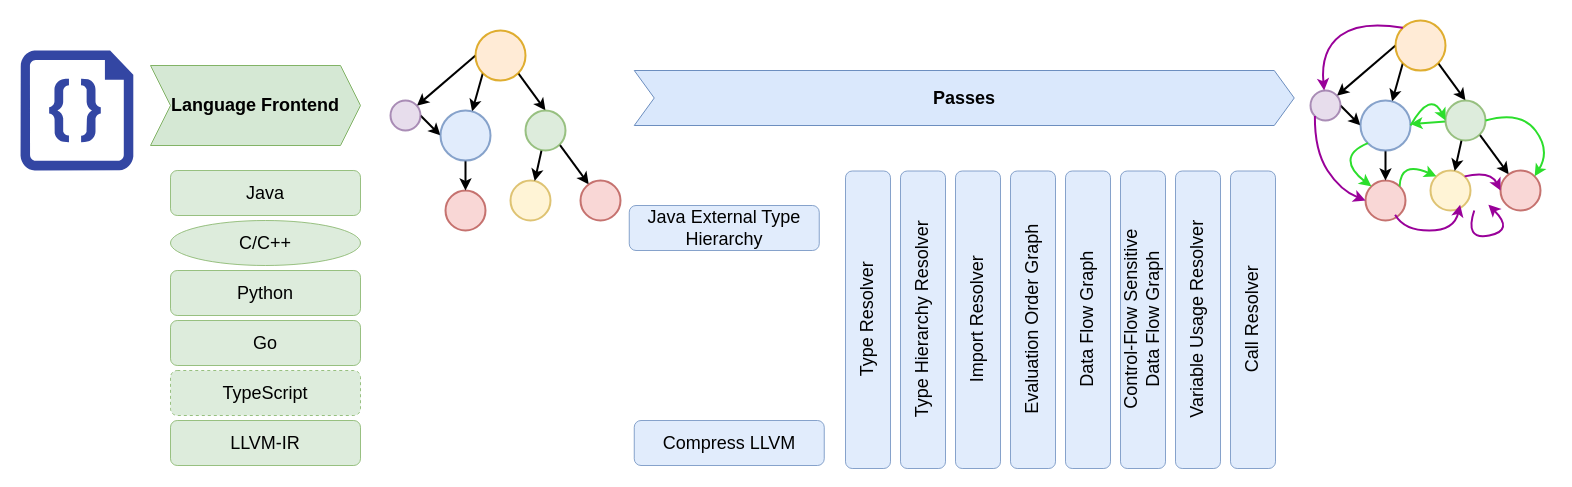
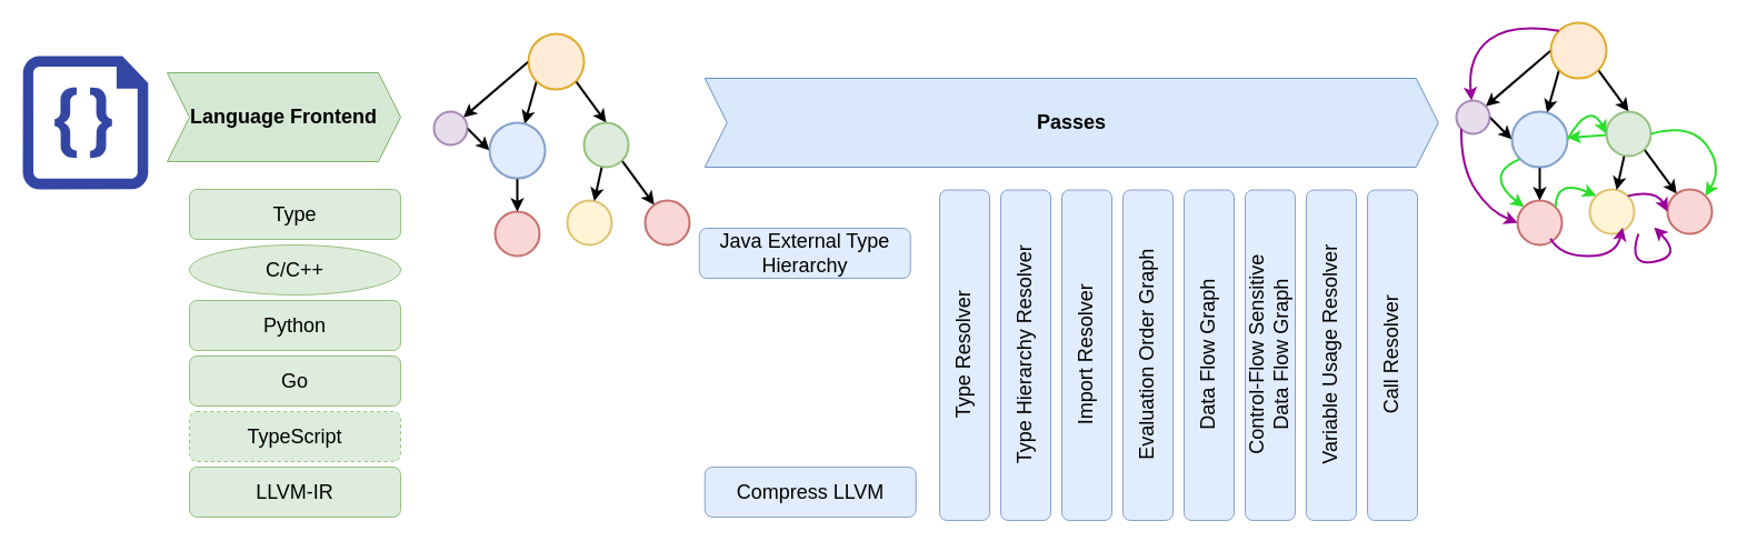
  <mxCell id="0" />
  <mxCell id="1" parent="0" />
  <mxCell id="2" value="&lt;font style=&quot;font-size: 18px;&quot;&gt;&lt;b&gt;Language Frontend&lt;/b&gt;&lt;/font&gt;" style="shape=step;perimeter=stepPerimeter;whiteSpace=wrap;html=1;fixedSize=1;fillColor=#d5e8d4;strokeColor=#82b366;" parent="1" vertex="1"><mxGeometry x="150" y="65" width="210" height="80" as="geometry" /></mxCell>
- <mxCell id="3" value="&lt;font style=&quot;font-size: 18px;&quot;&gt;&lt;b&gt;Passes&lt;/b&gt;&lt;/font&gt;" style="shape=step;perimeter=stepPerimeter;whiteSpace=wrap;html=1;fixedSize=1;fillColor=#dae8fc;strokeColor=#6c8ebf;" parent="1" vertex="1"><mxGeometry x="633.75" y="70" width="660" height="55" as="geometry" /></mxCell>
- <mxCell id="4" value="Java" style="rounded=1;whiteSpace=wrap;html=1;fontSize=18;fillColor=#d5e8d4;strokeColor=#82b366;opacity=80;" parent="1" vertex="1"><mxGeometry x="170" y="170" width="190" height="45" as="geometry" /></mxCell>
+ <mxCell id="3" value="&lt;font style=&quot;font-size: 18px;&quot;&gt;&lt;b&gt;Passes&lt;/b&gt;&lt;/font&gt;" style="shape=step;perimeter=stepPerimeter;whiteSpace=wrap;html=1;fixedSize=1;fillColor=#dae8fc;strokeColor=#6c8ebf;" parent="1" vertex="1"><mxGeometry x="633.75" y="70" width="660" height="80" as="geometry" /></mxCell>
+ <mxCell id="4" value="Type" style="rounded=1;whiteSpace=wrap;html=1;fontSize=18;fillColor=#d5e8d4;strokeColor=#82b366;opacity=80;" parent="1" vertex="1"><mxGeometry x="170" y="170" width="190" height="45" as="geometry" /></mxCell>
  <mxCell id="5" value="&lt;div&gt;C/C++&lt;/div&gt;" style="ellipse;whiteSpace=wrap;html=1;fontSize=18;fillColor=#d5e8d4;strokeColor=#82b366;opacity=80;" parent="1" vertex="1"><mxGeometry x="170" y="220" width="190" height="45" as="geometry" /></mxCell>
  <mxCell id="6" value="Python" style="rounded=1;whiteSpace=wrap;html=1;fontSize=18;fillColor=#d5e8d4;strokeColor=#82b366;opacity=80;" parent="1" vertex="1"><mxGeometry x="170" y="270" width="190" height="45" as="geometry" /></mxCell>
  <mxCell id="7" value="Go" style="rounded=1;whiteSpace=wrap;html=1;fontSize=18;fillColor=#d5e8d4;strokeColor=#82b366;opacity=80;" parent="1" vertex="1"><mxGeometry x="170" y="320" width="190" height="45" as="geometry" /></mxCell>
  <mxCell id="8" value="TypeScript" style="rounded=1;whiteSpace=wrap;html=1;fontSize=18;fillColor=#d5e8d4;strokeColor=#82b366;opacity=80;dashed=1;" parent="1" vertex="1"><mxGeometry x="170" y="370" width="190" height="45" as="geometry" /></mxCell>
  <mxCell id="9" value="LLVM-IR" style="rounded=1;whiteSpace=wrap;html=1;fontSize=18;fillColor=#d5e8d4;strokeColor=#82b366;opacity=80;" parent="1" vertex="1"><mxGeometry x="170" y="420" width="190" height="45" as="geometry" /></mxCell>
  <mxCell id="10" value="Java External Type Hierarchy" style="rounded=1;whiteSpace=wrap;html=1;fontSize=18;fillColor=#dae8fc;strokeColor=#6c8ebf;opacity=80;" parent="1" vertex="1"><mxGeometry x="628.75" y="205" width="190" height="45" as="geometry" /></mxCell>
  <mxCell id="11" value="Compress LLVM" style="rounded=1;whiteSpace=wrap;html=1;fontSize=18;fillColor=#dae8fc;strokeColor=#6c8ebf;opacity=80;" parent="1" vertex="1"><mxGeometry x="633.75" y="420" width="190" height="45" as="geometry" /></mxCell>
  <mxCell id="12" value="&lt;div&gt;Type Resolver&lt;/div&gt;" style="rounded=1;whiteSpace=wrap;html=1;fontSize=18;rotation=-90;fillColor=#dae8fc;strokeColor=#6c8ebf;opacity=80;" parent="1" vertex="1"><mxGeometry x="718.75" y="296.75" width="297.5" height="45" as="geometry" /></mxCell>
  <mxCell id="13" value="&lt;div&gt;Type Hierarchy Resolver&lt;/div&gt;" style="rounded=1;whiteSpace=wrap;html=1;fontSize=18;rotation=-90;fillColor=#dae8fc;strokeColor=#6c8ebf;opacity=80;" parent="1" vertex="1"><mxGeometry x="773.75" y="296.75" width="297.5" height="45" as="geometry" /></mxCell>
  <mxCell id="14" value="Import Resolver" style="rounded=1;whiteSpace=wrap;html=1;fontSize=18;rotation=-90;fillColor=#dae8fc;strokeColor=#6c8ebf;opacity=80;" parent="1" vertex="1"><mxGeometry x="828.75" y="296.75" width="297.5" height="45" as="geometry" /></mxCell>
  <mxCell id="15" value="&lt;div&gt;Evaluation Order Graph&lt;/div&gt;" style="rounded=1;whiteSpace=wrap;html=1;fontSize=18;rotation=-90;fillColor=#dae8fc;strokeColor=#6c8ebf;opacity=80;" parent="1" vertex="1"><mxGeometry x="883.75" y="296.75" width="297.5" height="45" as="geometry" /></mxCell>
  <mxCell id="16" value="&lt;div&gt;Data Flow Graph&lt;/div&gt;" style="rounded=1;whiteSpace=wrap;html=1;fontSize=18;rotation=-90;fillColor=#dae8fc;strokeColor=#6c8ebf;opacity=80;" parent="1" vertex="1"><mxGeometry x="938.75" y="296.75" width="297.5" height="45" as="geometry" /></mxCell>
  <mxCell id="17" value="&lt;div&gt;Control-Flow Sensitive &lt;br&gt;&lt;/div&gt;&lt;div&gt;Data Flow Graph&lt;/div&gt;" style="rounded=1;whiteSpace=wrap;html=1;fontSize=18;rotation=-90;fillColor=#dae8fc;strokeColor=#6c8ebf;opacity=80;" parent="1" vertex="1"><mxGeometry x="993.75" y="296.75" width="297.5" height="45" as="geometry" /></mxCell>
  <mxCell id="18" value="&lt;div&gt;Variable Usage Resolver&lt;/div&gt;" style="rounded=1;whiteSpace=wrap;html=1;fontSize=18;rotation=-90;fillColor=#dae8fc;strokeColor=#6c8ebf;opacity=80;" parent="1" vertex="1"><mxGeometry x="1048.75" y="296.75" width="297.5" height="45" as="geometry" /></mxCell>
  <mxCell id="19" value="&lt;div&gt;Call Resolver&lt;br&gt;&lt;/div&gt;" style="rounded=1;whiteSpace=wrap;html=1;fontSize=18;rotation=-90;fillColor=#dae8fc;strokeColor=#6c8ebf;opacity=80;" parent="1" vertex="1"><mxGeometry x="1103.75" y="296.75" width="297.5" height="45" as="geometry" /></mxCell>
  <mxCell id="20" style="rounded=0;orthogonalLoop=1;jettySize=auto;html=1;exitX=0;exitY=1;exitDx=0;exitDy=0;strokeWidth=2;" edge="1" parent="1" source="23" target="29"><mxGeometry relative="1" as="geometry"><mxPoint x="520" y="150" as="sourcePoint" /></mxGeometry></mxCell>
  <mxCell id="21" style="edgeStyle=none;rounded=0;orthogonalLoop=1;jettySize=auto;html=1;exitX=1;exitY=1;exitDx=0;exitDy=0;entryX=0.5;entryY=0;entryDx=0;entryDy=0;strokeWidth=2;" edge="1" parent="1" source="23" target="32"><mxGeometry relative="1" as="geometry" /></mxCell>
  <mxCell id="22" style="edgeStyle=none;rounded=0;orthogonalLoop=1;jettySize=auto;html=1;exitX=0;exitY=0.5;exitDx=0;exitDy=0;strokeWidth=2;" edge="1" parent="1" source="23" target="27"><mxGeometry relative="1" as="geometry" /></mxCell>
  <mxCell id="23" value="" style="ellipse;whiteSpace=wrap;html=1;aspect=fixed;opacity=80;fillColor=#ffe6cc;strokeColor=#d79b00;strokeWidth=2;" vertex="1" parent="1"><mxGeometry x="475" y="30" width="50" height="50" as="geometry" /></mxCell>
  <mxCell id="24" value="" style="ellipse;whiteSpace=wrap;html=1;aspect=fixed;opacity=80;fillColor=#fff2cc;strokeColor=#d6b656;strokeWidth=2;" vertex="1" parent="1"><mxGeometry x="510" y="180" width="40" height="40" as="geometry" /></mxCell>
  <mxCell id="25" value="" style="ellipse;whiteSpace=wrap;html=1;aspect=fixed;opacity=80;fillColor=#f8cecc;strokeColor=#b85450;strokeWidth=2;" vertex="1" parent="1"><mxGeometry x="445" y="190" width="40" height="40" as="geometry" /></mxCell>
  <mxCell id="26" style="edgeStyle=none;rounded=0;orthogonalLoop=1;jettySize=auto;html=1;exitX=1;exitY=0.5;exitDx=0;exitDy=0;entryX=0;entryY=0.5;entryDx=0;entryDy=0;strokeWidth=2;" edge="1" parent="1" source="27" target="29"><mxGeometry relative="1" as="geometry"><mxPoint x="430" y="140" as="targetPoint" /></mxGeometry></mxCell>
  <mxCell id="27" value="" style="ellipse;whiteSpace=wrap;html=1;aspect=fixed;opacity=80;fillColor=#e1d5e7;strokeColor=#9673a6;strokeWidth=2;" vertex="1" parent="1"><mxGeometry x="390" y="100" width="30" height="30" as="geometry" /></mxCell>
  <mxCell id="28" style="edgeStyle=none;rounded=0;orthogonalLoop=1;jettySize=auto;html=1;exitX=0.5;exitY=1;exitDx=0;exitDy=0;entryX=0.5;entryY=0;entryDx=0;entryDy=0;strokeWidth=2;" edge="1" parent="1" source="29" target="25"><mxGeometry relative="1" as="geometry" /></mxCell>
  <mxCell id="29" value="" style="ellipse;whiteSpace=wrap;html=1;aspect=fixed;opacity=80;fillColor=#dae8fc;strokeColor=#6c8ebf;strokeWidth=2;" vertex="1" parent="1"><mxGeometry x="440" y="110" width="50" height="50" as="geometry" /></mxCell>
  <mxCell id="30" style="edgeStyle=none;rounded=0;orthogonalLoop=1;jettySize=auto;html=1;strokeWidth=2;" edge="1" parent="1" source="32" target="24"><mxGeometry relative="1" as="geometry" /></mxCell>
  <mxCell id="31" style="edgeStyle=none;rounded=0;orthogonalLoop=1;jettySize=auto;html=1;exitX=1;exitY=1;exitDx=0;exitDy=0;strokeWidth=2;" edge="1" parent="1" source="32" target="33"><mxGeometry relative="1" as="geometry" /></mxCell>
  <mxCell id="32" value="" style="ellipse;whiteSpace=wrap;html=1;aspect=fixed;opacity=80;fillColor=#d5e8d4;strokeColor=#82b366;strokeWidth=2;" vertex="1" parent="1"><mxGeometry x="525" y="110" width="40" height="40" as="geometry" /></mxCell>
  <mxCell id="33" value="" style="ellipse;whiteSpace=wrap;html=1;aspect=fixed;opacity=80;fillColor=#f8cecc;strokeColor=#b85450;strokeWidth=2;" vertex="1" parent="1"><mxGeometry x="580" y="180" width="40" height="40" as="geometry" /></mxCell>
  <mxCell id="34" style="rounded=0;orthogonalLoop=1;jettySize=auto;html=1;exitX=0;exitY=1;exitDx=0;exitDy=0;strokeWidth=2;" edge="1" parent="1" source="37" target="43"><mxGeometry relative="1" as="geometry"><mxPoint x="1440" y="140" as="sourcePoint" /></mxGeometry></mxCell>
  <mxCell id="35" style="edgeStyle=none;rounded=0;orthogonalLoop=1;jettySize=auto;html=1;exitX=1;exitY=1;exitDx=0;exitDy=0;entryX=0.5;entryY=0;entryDx=0;entryDy=0;strokeWidth=2;" edge="1" parent="1" source="37" target="47"><mxGeometry relative="1" as="geometry" /></mxCell>
  <mxCell id="36" style="edgeStyle=none;rounded=0;orthogonalLoop=1;jettySize=auto;html=1;exitX=0;exitY=0.5;exitDx=0;exitDy=0;strokeWidth=2;" edge="1" parent="1" source="37" target="41"><mxGeometry relative="1" as="geometry" /></mxCell>
  <mxCell id="37" value="" style="ellipse;whiteSpace=wrap;html=1;aspect=fixed;opacity=80;fillColor=#ffe6cc;strokeColor=#d79b00;strokeWidth=2;" vertex="1" parent="1"><mxGeometry x="1395" y="20" width="50" height="50" as="geometry" /></mxCell>
  <mxCell id="38" value="" style="ellipse;whiteSpace=wrap;html=1;aspect=fixed;opacity=80;fillColor=#fff2cc;strokeColor=#d6b656;strokeWidth=2;" vertex="1" parent="1"><mxGeometry x="1430" y="170" width="40" height="40" as="geometry" /></mxCell>
  <mxCell id="39" value="" style="ellipse;whiteSpace=wrap;html=1;aspect=fixed;opacity=80;fillColor=#f8cecc;strokeColor=#b85450;strokeWidth=2;" vertex="1" parent="1"><mxGeometry x="1365" y="180" width="40" height="40" as="geometry" /></mxCell>
  <mxCell id="40" style="edgeStyle=none;rounded=0;orthogonalLoop=1;jettySize=auto;html=1;exitX=1;exitY=0.5;exitDx=0;exitDy=0;entryX=0;entryY=0.5;entryDx=0;entryDy=0;strokeWidth=2;" edge="1" parent="1" source="41" target="43"><mxGeometry relative="1" as="geometry"><mxPoint x="1350" y="130" as="targetPoint" /></mxGeometry></mxCell>
  <mxCell id="41" value="" style="ellipse;whiteSpace=wrap;html=1;aspect=fixed;opacity=80;fillColor=#e1d5e7;strokeColor=#9673a6;strokeWidth=2;" vertex="1" parent="1"><mxGeometry x="1310" y="90" width="30" height="30" as="geometry" /></mxCell>
  <mxCell id="42" style="edgeStyle=none;rounded=0;orthogonalLoop=1;jettySize=auto;html=1;exitX=0.5;exitY=1;exitDx=0;exitDy=0;entryX=0.5;entryY=0;entryDx=0;entryDy=0;strokeWidth=2;" edge="1" parent="1" source="43" target="39"><mxGeometry relative="1" as="geometry" /></mxCell>
  <mxCell id="43" value="" style="ellipse;whiteSpace=wrap;html=1;aspect=fixed;opacity=80;fillColor=#dae8fc;strokeColor=#6c8ebf;strokeWidth=2;" vertex="1" parent="1"><mxGeometry x="1360" y="100" width="50" height="50" as="geometry" /></mxCell>
  <mxCell id="44" style="edgeStyle=none;rounded=0;orthogonalLoop=1;jettySize=auto;html=1;strokeWidth=2;" edge="1" parent="1" source="47" target="38"><mxGeometry relative="1" as="geometry" /></mxCell>
  <mxCell id="45" style="edgeStyle=none;rounded=0;orthogonalLoop=1;jettySize=auto;html=1;exitX=1;exitY=1;exitDx=0;exitDy=0;strokeWidth=2;" edge="1" parent="1" source="47" target="48"><mxGeometry relative="1" as="geometry" /></mxCell>
  <mxCell id="46" value="" style="edgeStyle=none;rounded=0;orthogonalLoop=1;jettySize=auto;html=1;strokeColor=#2CDE2C;strokeWidth=2;" edge="1" parent="1" source="47" target="43"><mxGeometry relative="1" as="geometry" /></mxCell>
  <mxCell id="47" value="" style="ellipse;whiteSpace=wrap;html=1;aspect=fixed;opacity=80;fillColor=#d5e8d4;strokeColor=#82b366;strokeWidth=2;" vertex="1" parent="1"><mxGeometry x="1445" y="100" width="40" height="40" as="geometry" /></mxCell>
  <mxCell id="48" value="" style="ellipse;whiteSpace=wrap;html=1;aspect=fixed;opacity=80;fillColor=#f8cecc;strokeColor=#b85450;strokeWidth=2;" vertex="1" parent="1"><mxGeometry x="1500" y="170" width="40" height="40" as="geometry" /></mxCell>
  <mxCell id="49" value="" style="curved=1;endArrow=classic;html=1;rounded=0;exitX=0;exitY=0;exitDx=0;exitDy=0;strokeColor=#990099;strokeWidth=2;" edge="1" parent="1" source="37" target="41"><mxGeometry width="50" height="50" relative="1" as="geometry"><mxPoint x="1260" y="350" as="sourcePoint" /><mxPoint x="1310" y="300" as="targetPoint" /><Array as="points"><mxPoint x="1360" y="20" /><mxPoint x="1320" y="50" /></Array></mxGeometry></mxCell>
  <mxCell id="50" value="" style="curved=1;endArrow=classic;html=1;rounded=0;exitX=0;exitY=1;exitDx=0;exitDy=0;strokeColor=#990099;entryX=0;entryY=0.5;entryDx=0;entryDy=0;strokeWidth=2;" edge="1" parent="1" source="41" target="39"><mxGeometry width="50" height="50" relative="1" as="geometry"><mxPoint x="1422.322" y="47.322" as="sourcePoint" /><mxPoint x="1343.642" y="110.062" as="targetPoint" /><Array as="points"><mxPoint x="1314" y="150" /><mxPoint x="1340" y="190" /></Array></mxGeometry></mxCell>
  <mxCell id="51" value="" style="curved=1;endArrow=classic;html=1;rounded=0;strokeColor=#990099;entryX=0;entryY=1;entryDx=0;entryDy=0;exitX=0;exitY=1;exitDx=0;exitDy=0;strokeWidth=2;" edge="1" parent="1"><mxGeometry width="50" height="50" relative="1" as="geometry"><mxPoint x="1394.608" y="214.142" as="sourcePoint" /><mxPoint x="1459.608" y="204.142" as="targetPoint" /><Array as="points"><mxPoint x="1403.75" y="230" /><mxPoint x="1453.75" y="230" /></Array></mxGeometry></mxCell>
  <mxCell id="52" value="" style="curved=1;endArrow=classic;html=1;rounded=0;strokeColor=#990099;exitX=0.5;exitY=1;exitDx=0;exitDy=0;entryX=1;entryY=1;entryDx=0;entryDy=0;strokeWidth=2;" edge="1" parent="1"><mxGeometry width="50" height="50" relative="1" as="geometry"><mxPoint x="1473.75" y="210" as="sourcePoint" /><mxPoint x="1487.892" y="204.142" as="targetPoint" /><Array as="points"><mxPoint x="1463.75" y="240" /><mxPoint x="1513.75" y="230" /></Array></mxGeometry></mxCell>
  <mxCell id="53" value="" style="curved=1;endArrow=classic;html=1;rounded=0;strokeColor=#990099;exitX=1;exitY=0;exitDx=0;exitDy=0;entryX=0;entryY=0.5;entryDx=0;entryDy=0;strokeWidth=2;" edge="1" parent="1" source="38" target="48"><mxGeometry width="50" height="50" relative="1" as="geometry"><mxPoint x="1260" y="350" as="sourcePoint" /><mxPoint x="1310" y="300" as="targetPoint" /><Array as="points"><mxPoint x="1490" y="170" /></Array></mxGeometry></mxCell>
  <mxCell id="54" value="" style="curved=1;endArrow=classic;html=1;rounded=0;strokeColor=#2CDE2C;exitX=1;exitY=0.5;exitDx=0;exitDy=0;entryX=0;entryY=0.5;entryDx=0;entryDy=0;strokeWidth=2;" edge="1" parent="1" source="43" target="47"><mxGeometry width="50" height="50" relative="1" as="geometry"><mxPoint x="1260" y="350" as="sourcePoint" /><mxPoint x="1310" y="300" as="targetPoint" /><Array as="points"><mxPoint x="1430" y="90" /></Array></mxGeometry></mxCell>
  <mxCell id="55" value="" style="curved=1;endArrow=classic;html=1;rounded=0;strokeColor=#2CDE2C;exitX=1;exitY=0.5;exitDx=0;exitDy=0;entryX=1;entryY=0;entryDx=0;entryDy=0;strokeWidth=2;" edge="1" parent="1" source="47" target="48"><mxGeometry width="50" height="50" relative="1" as="geometry"><mxPoint x="1260" y="320" as="sourcePoint" /><mxPoint x="1310" y="270" as="targetPoint" /><Array as="points"><mxPoint x="1520" y="110" /><mxPoint x="1550" y="150" /></Array></mxGeometry></mxCell>
  <mxCell id="56" value="" style="curved=1;endArrow=classic;html=1;rounded=0;strokeColor=#2CDE2C;exitX=0;exitY=1;exitDx=0;exitDy=0;entryX=0;entryY=0;entryDx=0;entryDy=0;strokeWidth=2;" edge="1" parent="1" source="43" target="39"><mxGeometry width="50" height="50" relative="1" as="geometry"><mxPoint x="1260" y="320" as="sourcePoint" /><mxPoint x="1310" y="270" as="targetPoint" /><Array as="points"><mxPoint x="1350" y="150" /><mxPoint x="1350" y="170" /></Array></mxGeometry></mxCell>
  <mxCell id="57" value="" style="curved=1;endArrow=classic;html=1;rounded=0;strokeColor=#2CDE2C;entryX=0;entryY=0;entryDx=0;entryDy=0;exitX=1;exitY=0;exitDx=0;exitDy=0;strokeWidth=2;" edge="1" parent="1" source="39" target="38"><mxGeometry width="50" height="50" relative="1" as="geometry"><mxPoint x="1260" y="320" as="sourcePoint" /><mxPoint x="1310" y="270" as="targetPoint" /><Array as="points"><mxPoint x="1400" y="160" /></Array></mxGeometry></mxCell>
  <mxCell id="58" value="" style="sketch=0;aspect=fixed;pointerEvents=1;shadow=0;dashed=0;html=1;strokeColor=none;labelPosition=center;verticalLabelPosition=bottom;verticalAlign=top;align=center;fillColor=#00188D;shape=mxgraph.azure.code_file;strokeWidth=1;fontSize=7;opacity=80;" vertex="1" parent="1"><mxGeometry x="20" y="50" width="112.8" height="120" as="geometry" /></mxCell>
